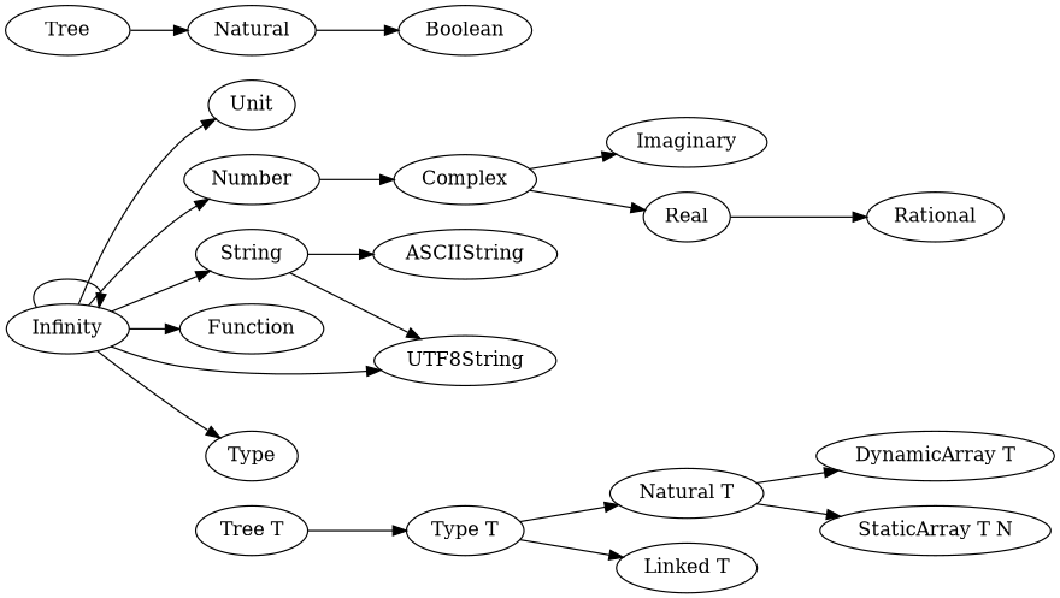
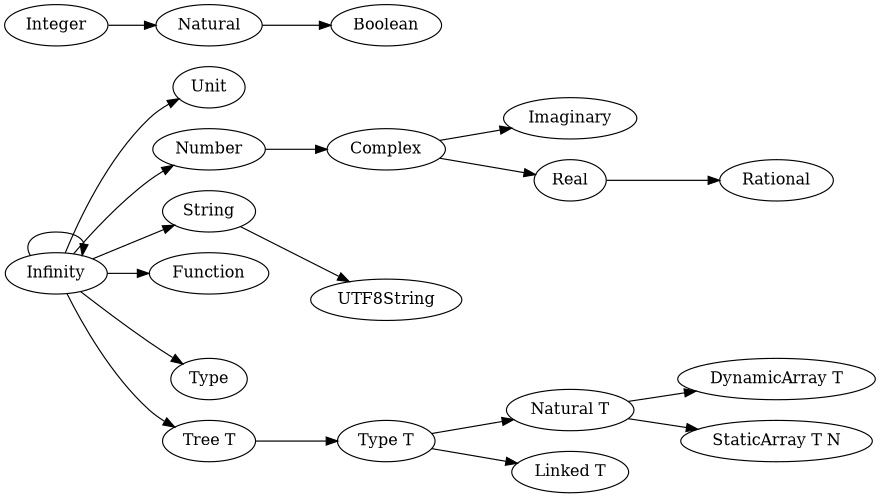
  digraph {
    rankdir=LR
    Infinity
    Unit
    String
    Number
    Function
    "Tree T"
    Type
-   ASCIIString
    UTF8String
    Complex
    n11 [label="Type T"]
    Imaginary
    Real
    n14 [label="Natural T"]
    "Linked T"
    "StaticArray T N"
    "DynamicArray T"
    Rational
-   Integer [label=Tree]
+   Integer
    Natural
    Boolean
    Infinity -> Infinity
    Infinity -> Unit
    Infinity -> String
    Infinity -> Number
    Infinity -> Function
-   Infinity -> UTF8String
+   Infinity -> "Tree T"
    Infinity -> Type
-   String -> ASCIIString
    String -> UTF8String
    Number -> Complex
    "Tree T" -> n11
    Complex -> Imaginary
    Complex -> Real
    n11 -> n14
    n11 -> "Linked T"
    Real -> Rational
    n14 -> "StaticArray T N"
    n14 -> "DynamicArray T"
    Integer -> Natural
    Natural -> Boolean
  }
